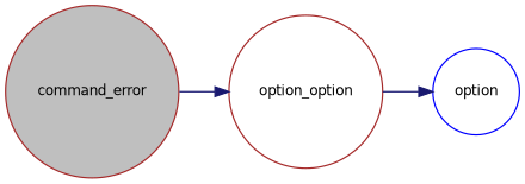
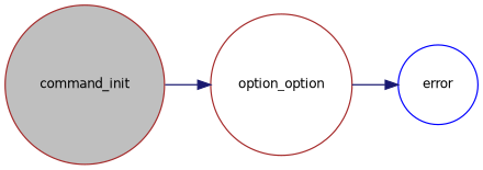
  digraph {
    rankdir=LR
    node [color=brown fillcolor=white fontname=Helvetica fontsize=10 shape=circle style=filled]
    edge [color=midnightblue fontname=Helvetica fontsize=10 labelfontname=Helvetica labelfontsize=10 style=solid]
-   n1 [fillcolor=grey75 fontcolor=black height=0.2 label=command_error width=0.4]
+   n1 [fillcolor=grey75 fontcolor=black height=0.2 label=command_init width=0.4]
    n2 [height=0.2 label=option_option width=0.4]
-   n3 [color=blue height=0.2 label=option width=0.4]
+   n3 [color=blue height=0.2 label=error width=0.4]
    n1 -> n2
    n2 -> n3
  }
